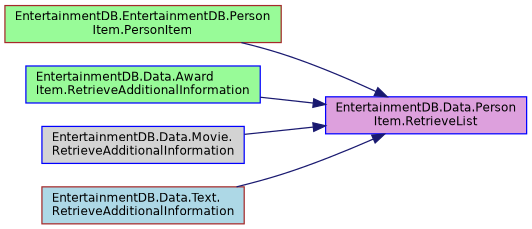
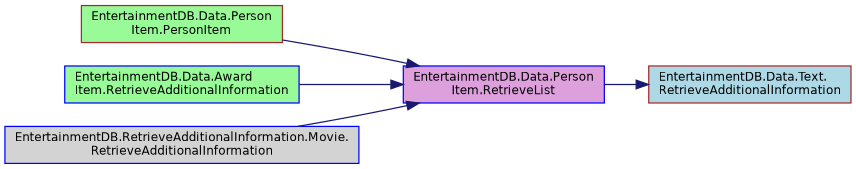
  digraph {
    rankdir=RL
    node [color=blue fillcolor=palegreen fontname=Helvetica fontsize=10 shape=record style=filled]
    edge [color=midnightblue dir=back fontname=Helvetica fontsize=10 labelfontname=Helvetica labelfontsize=10 style=solid]
-   n1 [color=brown fontcolor=black height=0.2 label="EntertainmentDB.EntertainmentDB.Person\lItem.PersonItem" width=0.4]
+   n1 [color=brown fontcolor=black height=0.2 label="EntertainmentDB.Data.Person\lItem.PersonItem" width=0.4]
    n2 [fillcolor=plum height=0.2 label="EntertainmentDB.Data.Person\lItem.RetrieveList" width=0.4]
    n3 [height=0.2 label="EntertainmentDB.Data.Award\lItem.RetrieveAdditionalInformation" width=0.4]
-   n4 [fillcolor=lightgrey height=0.2 label="EntertainmentDB.Data.Movie.\lRetrieveAdditionalInformation" width=0.4]
+   n4 [fillcolor=lightgrey height=0.2 label="EntertainmentDB.RetrieveAdditionalInformation.Movie.\lRetrieveAdditionalInformation" width=0.4]
    n5 [color=brown fillcolor=lightblue height=0.2 label="EntertainmentDB.Data.Text.\lRetrieveAdditionalInformation" width=0.4]
    n2 -> n1
    n2 -> n3
    n2 -> n4
-   n2 -> n5
+   n5 -> n2
  }
